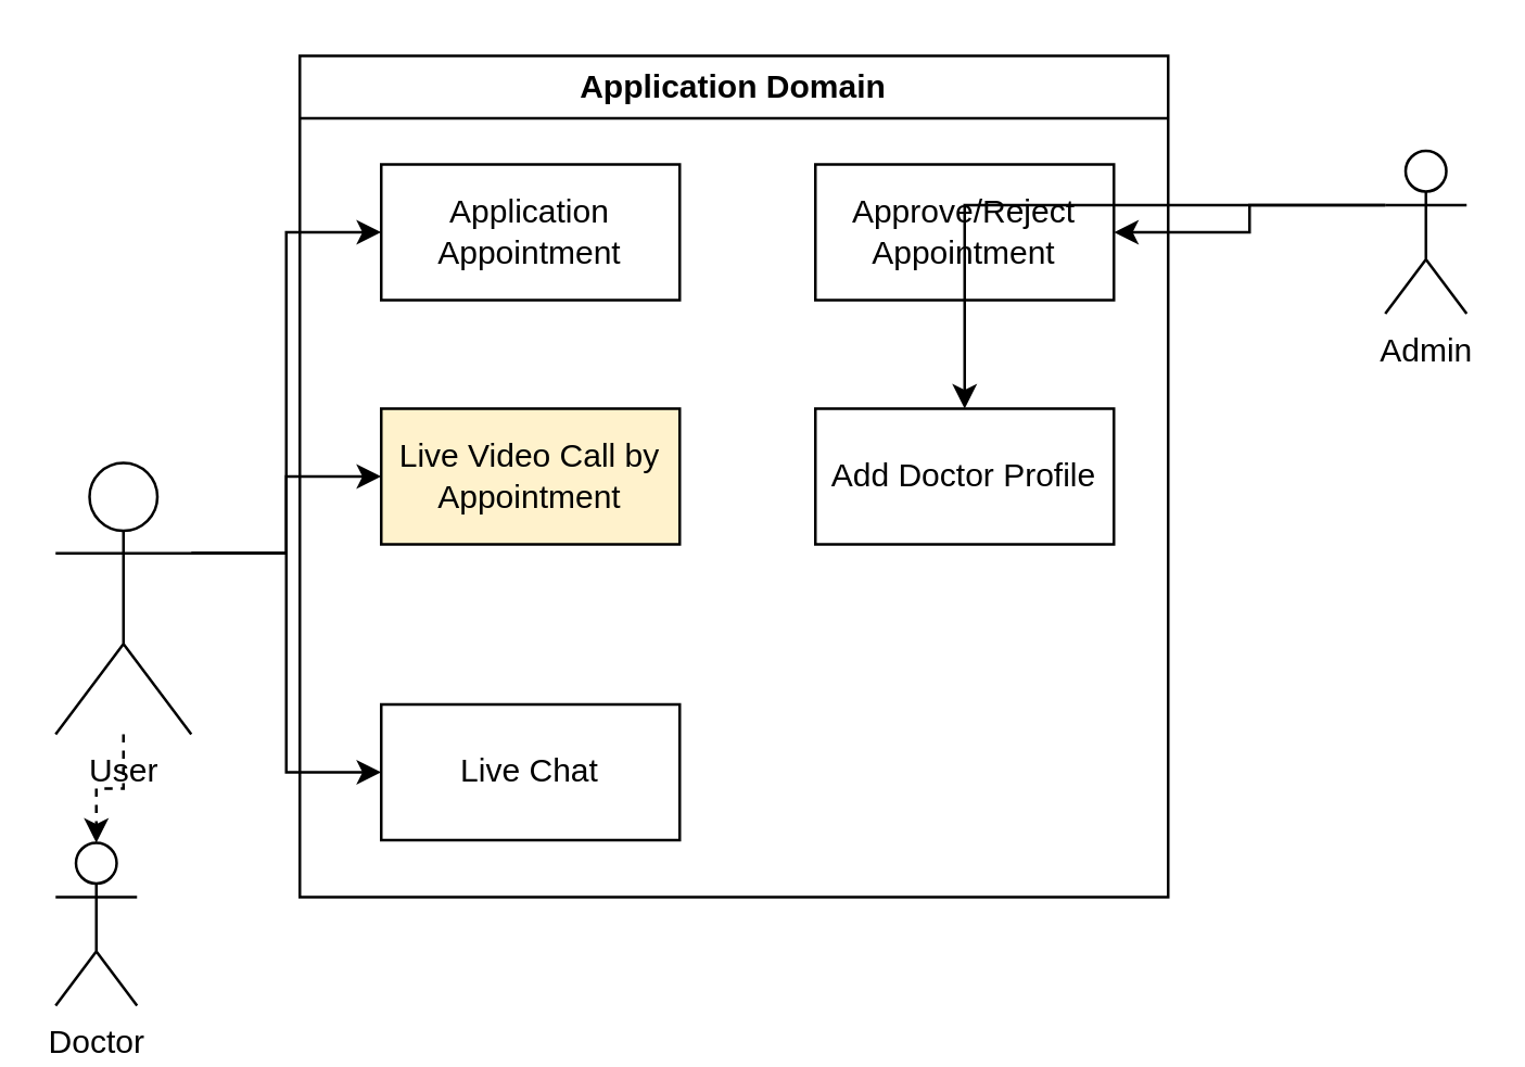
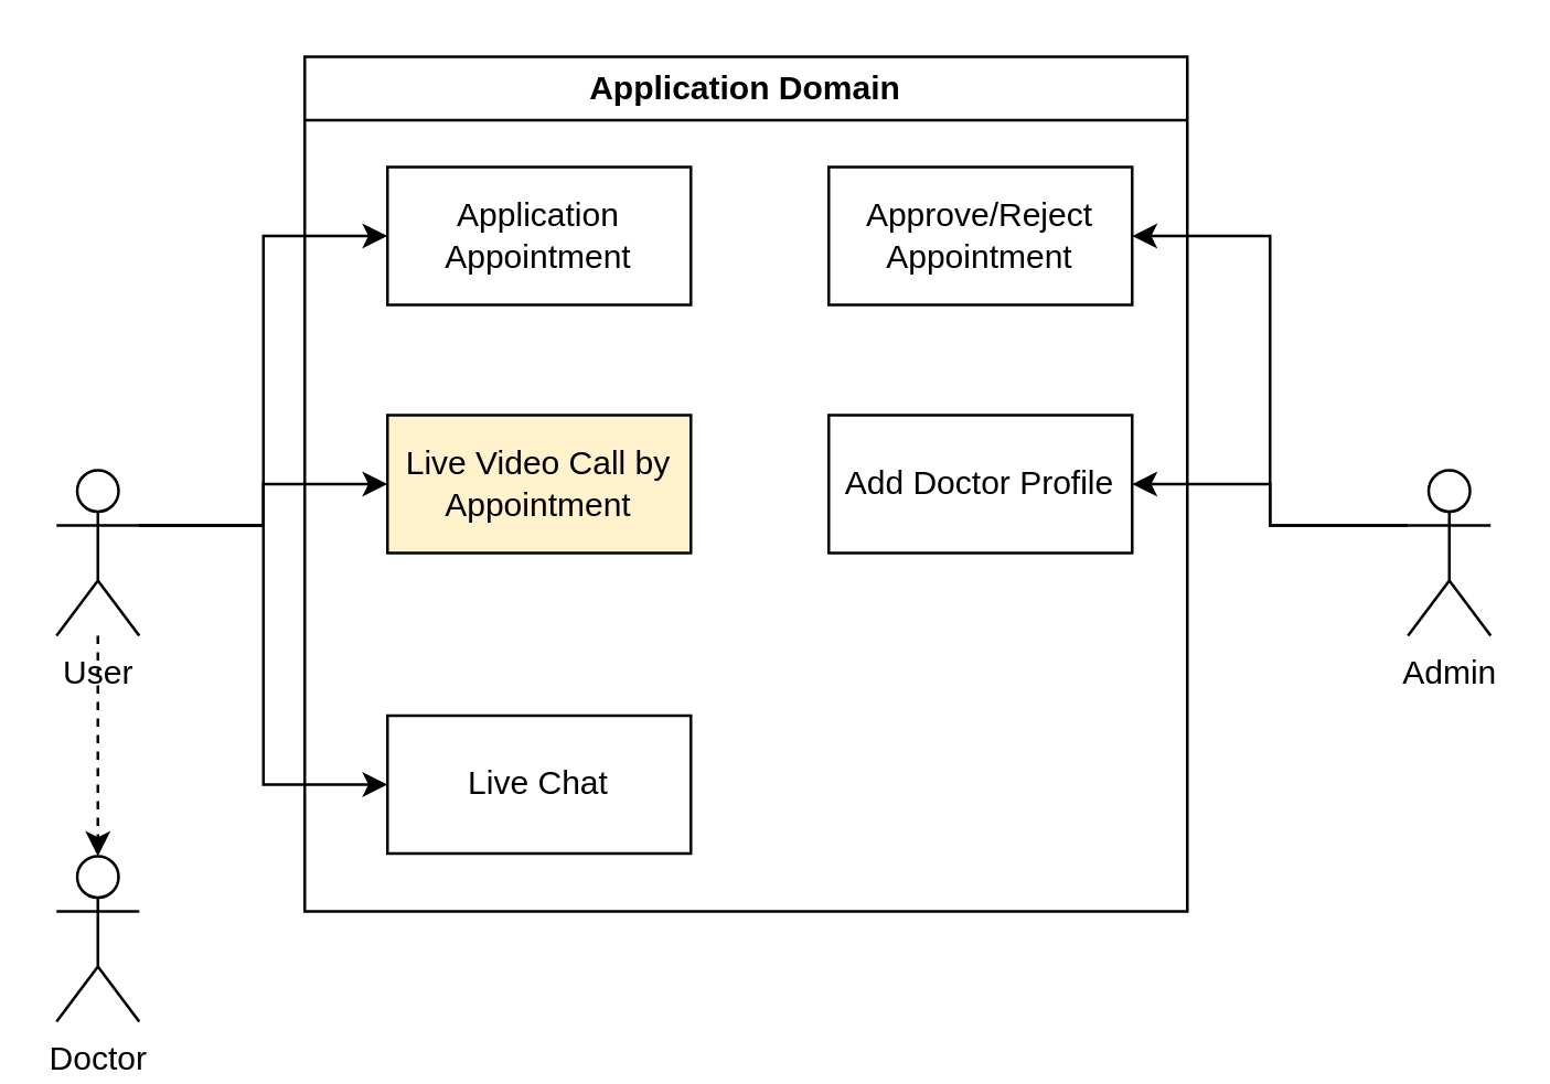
  <mxCell id="0" />
  <mxCell id="1" parent="0" />
  <mxCell id="2" value="Application Domain" style="swimlane;whiteSpace=wrap;html=1;" vertex="1" parent="1"><mxGeometry x="110" y="20" width="320" height="310" as="geometry" /></mxCell>
  <mxCell id="3" value="Application Appointment" style="html=1;whiteSpace=wrap;" vertex="1" parent="2"><mxGeometry x="30" y="40" width="110" height="50" as="geometry" /></mxCell>
  <mxCell id="4" value="Live Video Call by Appointment" style="html=1;whiteSpace=wrap;fillColor=#fff2cc;" vertex="1" parent="2"><mxGeometry x="30" y="130" width="110" height="50" as="geometry" /></mxCell>
  <mxCell id="5" value="Live Chat" style="html=1;whiteSpace=wrap;" vertex="1" parent="2"><mxGeometry x="30" y="239" width="110" height="50" as="geometry" /></mxCell>
  <mxCell id="6" value="Approve/Reject Appointment" style="html=1;whiteSpace=wrap;" vertex="1" parent="2"><mxGeometry x="190" y="40" width="110" height="50" as="geometry" /></mxCell>
  <mxCell id="7" value="Add Doctor Profile" style="html=1;whiteSpace=wrap;" vertex="1" parent="2"><mxGeometry x="190" y="130" width="110" height="50" as="geometry" /></mxCell>
  <mxCell id="8" style="edgeStyle=orthogonalEdgeStyle;rounded=0;orthogonalLoop=1;jettySize=auto;html=1;exitX=1;exitY=0.333;exitDx=0;exitDy=0;exitPerimeter=0;entryX=0;entryY=0.5;entryDx=0;entryDy=0;" edge="1" parent="1" source="12" target="3"><mxGeometry relative="1" as="geometry" /></mxCell>
  <mxCell id="9" style="edgeStyle=orthogonalEdgeStyle;rounded=0;orthogonalLoop=1;jettySize=auto;html=1;exitX=1;exitY=0.333;exitDx=0;exitDy=0;exitPerimeter=0;entryX=0;entryY=0.5;entryDx=0;entryDy=0;" edge="1" parent="1" source="12" target="4"><mxGeometry relative="1" as="geometry" /></mxCell>
  <mxCell id="10" style="edgeStyle=orthogonalEdgeStyle;rounded=0;orthogonalLoop=1;jettySize=auto;html=1;exitX=1;exitY=0.333;exitDx=0;exitDy=0;exitPerimeter=0;entryX=0;entryY=0.5;entryDx=0;entryDy=0;" edge="1" parent="1" source="12" target="5"><mxGeometry relative="1" as="geometry" /></mxCell>
  <mxCell id="11" value="" style="edgeStyle=orthogonalEdgeStyle;rounded=0;orthogonalLoop=1;jettySize=auto;html=1;dashed=1;" edge="1" parent="1" source="12" target="16"><mxGeometry relative="1" as="geometry" /></mxCell>
- <mxCell id="12" value="User" style="shape=umlActor;verticalLabelPosition=bottom;verticalAlign=top;html=1;" vertex="1" parent="1"><mxGeometry x="20" y="170" width="50" height="100" as="geometry" /></mxCell>
+ <mxCell id="12" value="User" style="shape=umlActor;verticalLabelPosition=bottom;verticalAlign=top;html=1;" vertex="1" parent="1"><mxGeometry x="20" y="170" width="30" height="60" as="geometry" /></mxCell>
  <mxCell id="13" style="edgeStyle=orthogonalEdgeStyle;rounded=0;orthogonalLoop=1;jettySize=auto;html=1;exitX=0;exitY=0.333;exitDx=0;exitDy=0;exitPerimeter=0;entryX=1;entryY=0.5;entryDx=0;entryDy=0;" edge="1" parent="1" source="15" target="6"><mxGeometry relative="1" as="geometry" /></mxCell>
  <mxCell id="14" style="edgeStyle=orthogonalEdgeStyle;rounded=0;orthogonalLoop=1;jettySize=auto;html=1;exitX=0;exitY=0.333;exitDx=0;exitDy=0;exitPerimeter=0;" edge="1" parent="1" source="15" target="7"><mxGeometry relative="1" as="geometry" /></mxCell>
- <mxCell id="15" value="Admin" style="shape=umlActor;verticalLabelPosition=bottom;verticalAlign=top;html=1;" vertex="1" parent="1"><mxGeometry x="510" y="55" width="30" height="60" as="geometry" /></mxCell>
+ <mxCell id="15" value="Admin" style="shape=umlActor;verticalLabelPosition=bottom;verticalAlign=top;html=1;" vertex="1" parent="1"><mxGeometry x="510" y="170" width="30" height="60" as="geometry" /></mxCell>
  <mxCell id="16" value="Doctor" style="shape=umlActor;verticalLabelPosition=bottom;verticalAlign=top;html=1;" vertex="1" parent="1"><mxGeometry x="20" y="310" width="30" height="60" as="geometry" /></mxCell>
